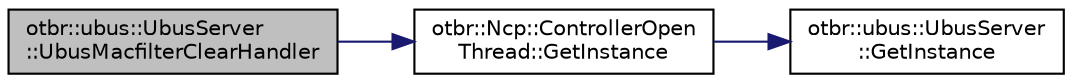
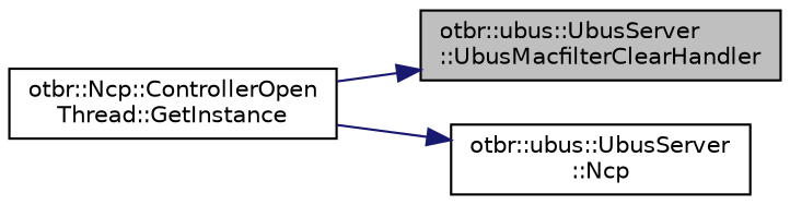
  digraph {
    rankdir=LR
    node [color=black fillcolor=white fontname=Helvetica fontsize=10 shape=record style=filled]
    edge [color=midnightblue fontname=Helvetica fontsize=10 labelfontname=Helvetica labelfontsize=10 style=solid]
    n1 [fillcolor=grey75 fontcolor=black height=0.2 label="otbr::ubus::UbusServer\l::UbusMacfilterClearHandler" width=0.4]
    n2 [height=0.2 label="otbr::Ncp::ControllerOpen\lThread::GetInstance" width=0.4]
-   n3 [height=0.2 label="otbr::ubus::UbusServer\l::GetInstance" width=0.4]
-   n1 -> n2
+   n3 [height=0.2 label="otbr::ubus::UbusServer\l::Ncp" width=0.4]
+   n2 -> n1
    n2 -> n3
  }
